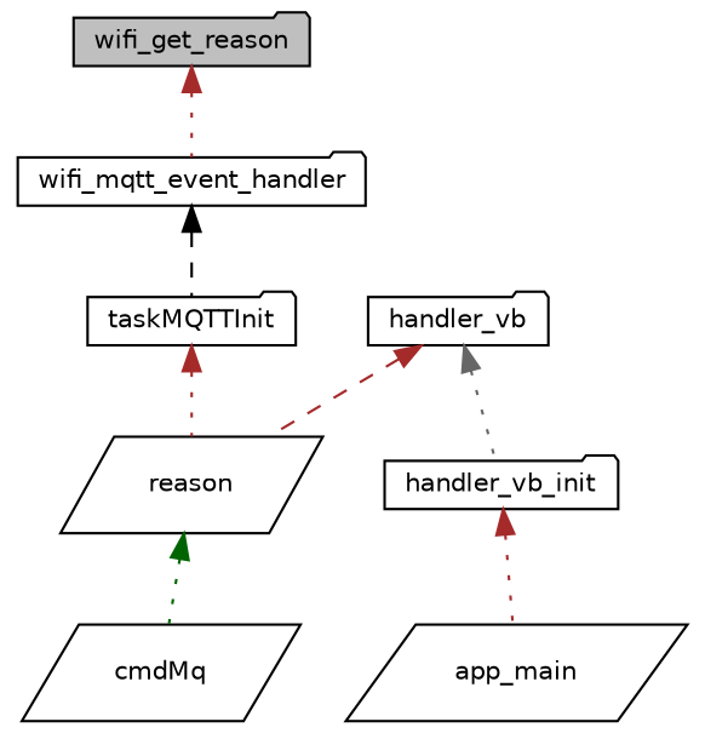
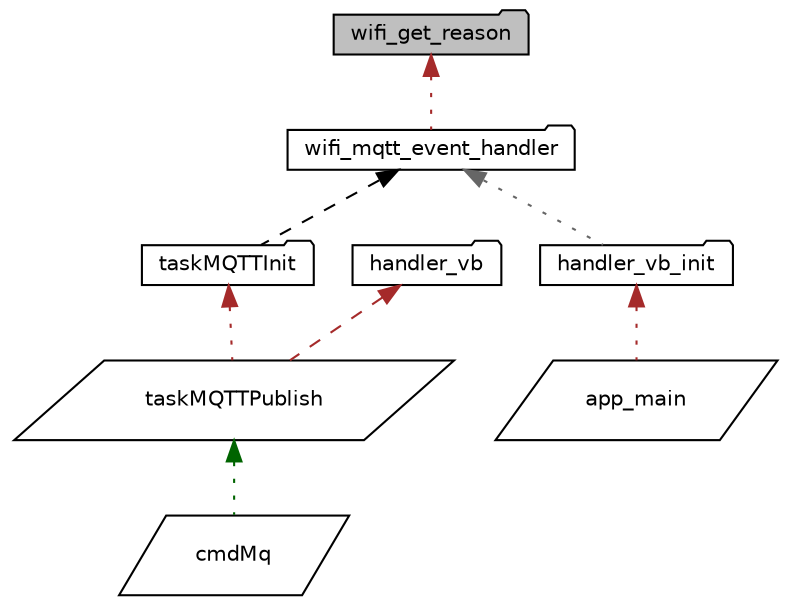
  digraph {
    rankdir=TB
    node [color=black fillcolor=white fontname=Helvetica fontsize=10 shape=folder style=filled]
    edge [color=brown dir=back fontname=Helvetica fontsize=10 labelfontname=Helvetica labelfontsize=10 style=dotted]
    n1 [fillcolor=grey75 fontcolor=black height=0.2 label=wifi_get_reason width=0.4]
    n2 [height=0.2 label=wifi_mqtt_event_handler width=0.4]
    n3 [height=0.2 label=taskMQTTInit width=0.4]
-   n4 [height=0.2 label=reason shape=parallelogram width=0.4]
+   n4 [height=0.2 label=taskMQTTPublish shape=parallelogram width=0.4]
    n5 [height=0.2 label=cmdMq shape=parallelogram width=0.4]
    n6 [height=0.2 label=handler_vb width=0.4]
    n7 [height=0.2 label=handler_vb_init width=0.4]
    n8 [height=0.2 label=app_main shape=parallelogram width=0.4]
    n1 -> n2
    n2 -> n3 [color=black style=dashed]
    n3 -> n4
    n4 -> n5 [color=darkgreen]
    n6 -> n4 [style=dashed]
-   n6 -> n7 [color=gray40]
+   n2 -> n7 [color=gray40]
    n7 -> n8
  }
